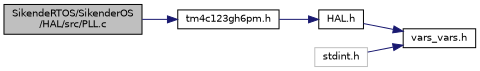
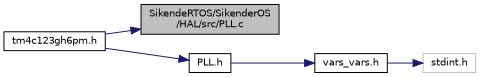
  digraph {
    rankdir=LR
    node [color=black fillcolor=white fontname=Helvetica fontsize=10 shape=record style=filled]
    edge [color=midnightblue fontname=Helvetica fontsize=10 labelfontname=Helvetica labelfontsize=10 style=solid]
    n1 [fillcolor=grey75 fontcolor=black height=0.2 label="SikendeRTOS/SikenderOS\l/HAL/src/PLL.c" width=0.4]
    n2 [height=0.2 label="tm4c123gh6pm.h" width=0.4]
-   n3 [height=0.2 label="HAL.h" width=0.4]
+   n3 [height=0.2 label="PLL.h" width=0.4]
    n4 [height=0.2 label="vars_vars.h" width=0.4]
    n5 [color=grey75 height=0.2 label="stdint.h" width=0.4]
-   n1 -> n2
+   n2 -> n1
    n2 -> n3
    n3 -> n4
-   n5 -> n4
+   n4 -> n5
  }
